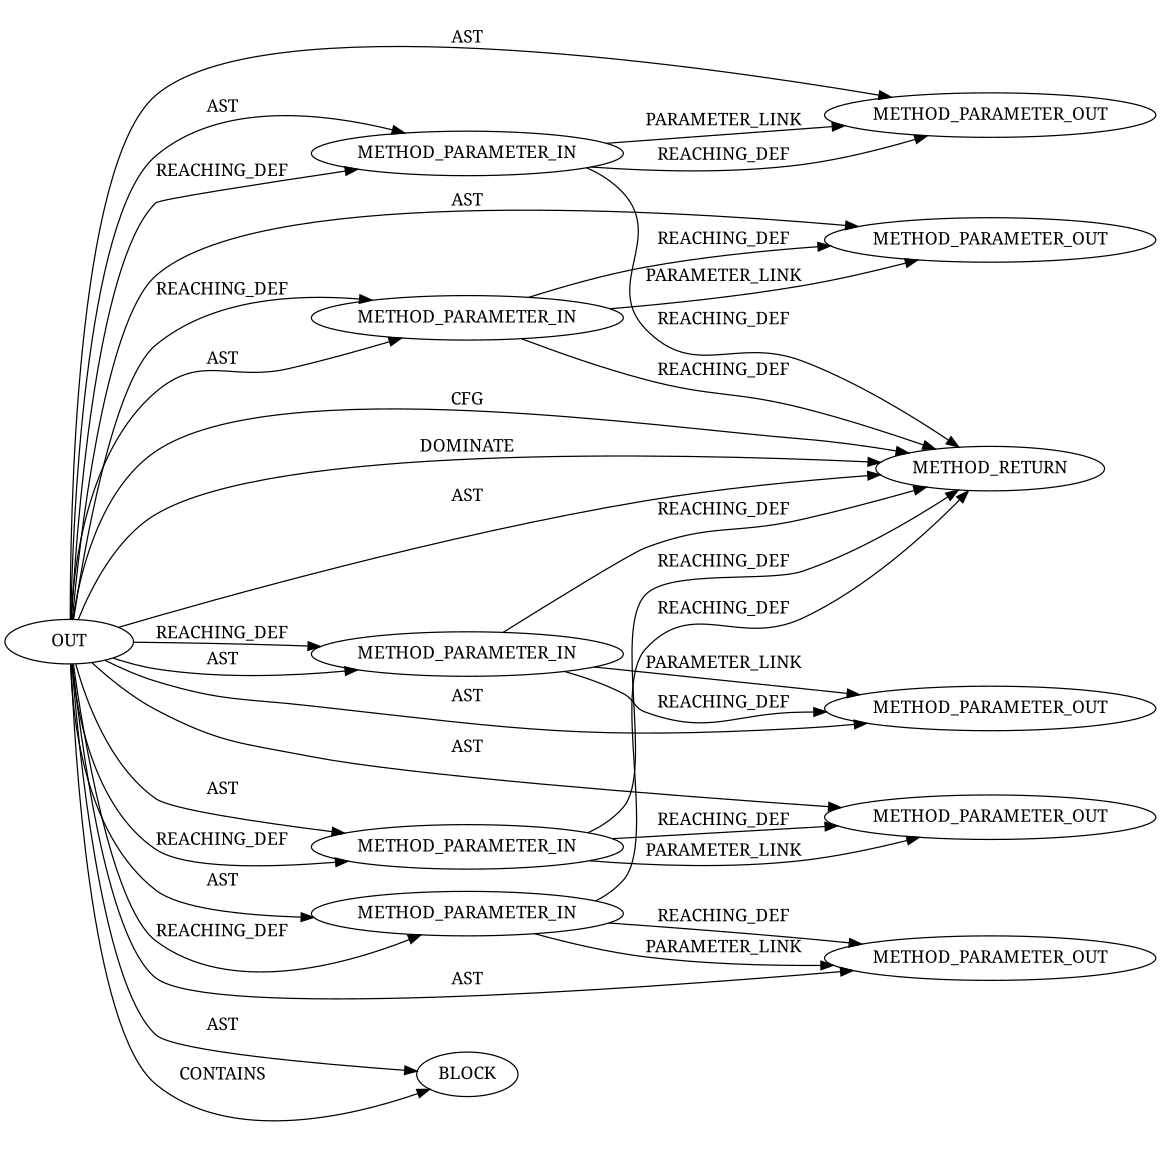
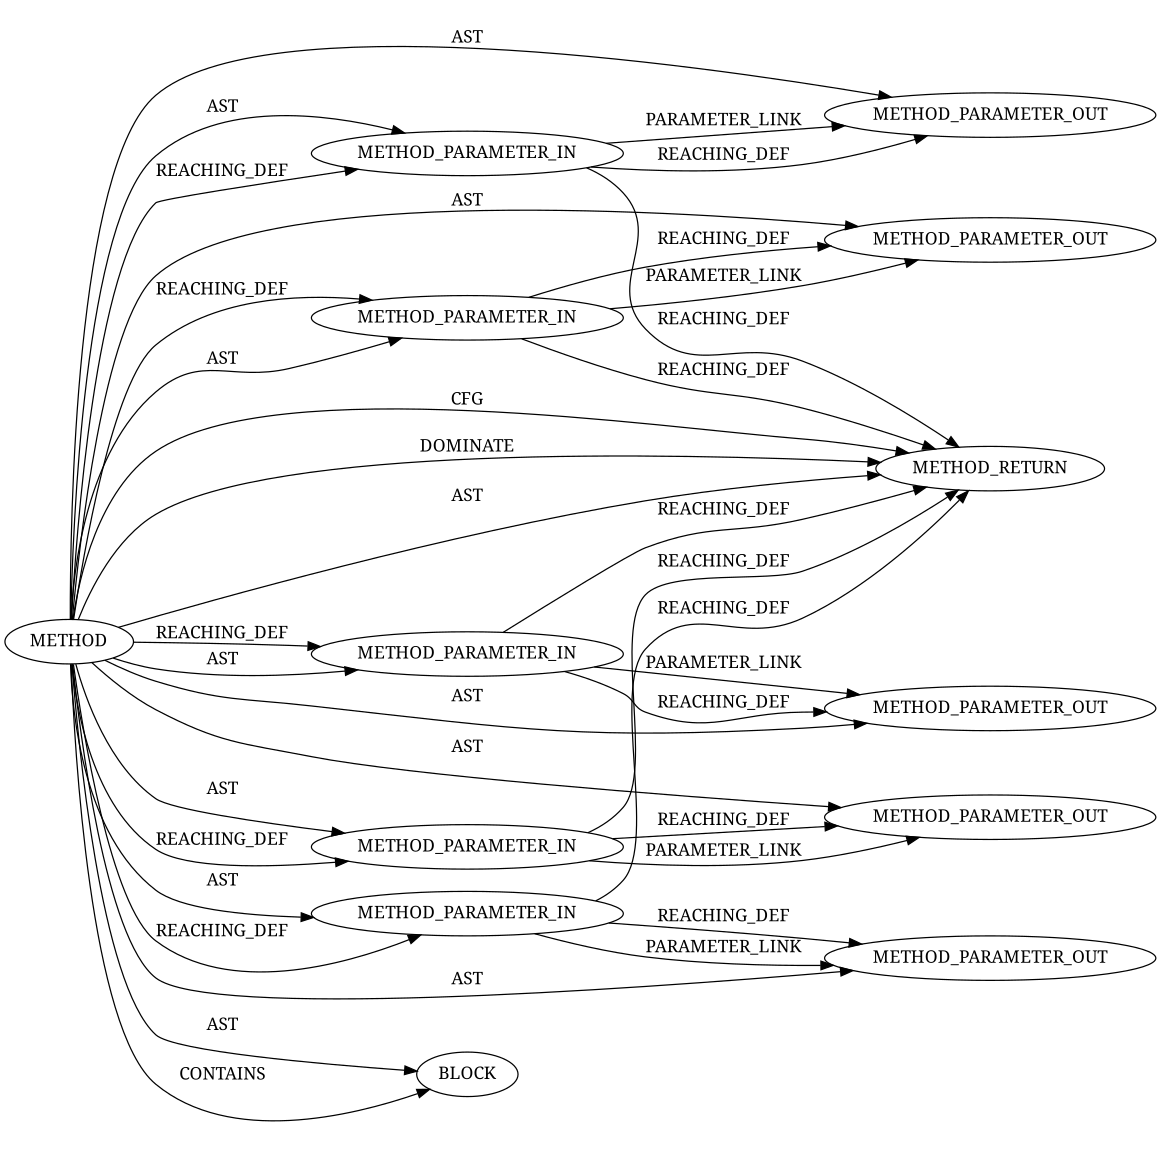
  digraph {
    fontname="Noto Serif"
    rankdir=LR
    node [CODE=p4 EVALUATION_STRATEGY=BY_VALUE IS_VARIADIC=false ORDER=2 TYPE_FULL_NAME=ANY fontname="Noto Serif"]
    edge [fontname="Noto Serif"]
    n1 [INDEX=4 NAME=p4 ORDER=4 label=METHOD_PARAMETER_OUT]
    n2 [CODE=p2 INDEX=2 NAME=p2 label=METHOD_PARAMETER_OUT]
    n3 [CODE=p3 INDEX=3 NAME=p3 ORDER=3 label=METHOD_PARAMETER_OUT]
    n4 [CODE=p1 INDEX=1 NAME=p1 ORDER=1 label=METHOD_PARAMETER_OUT]
    n5 [CODE=RET label=METHOD_RETURN IS_VARIADIC=""]
-   n6 [AST_PARENT_FULL_NAME="<global>" AST_PARENT_TYPE=NAMESPACE_BLOCK CODE="<empty>" FILENAME="<empty>" FULL_NAME=EC_POINT_oct2point IS_EXTERNAL=true NAME=EC_POINT_oct2point ORDER=0 label=OUT EVALUATION_STRATEGY="" IS_VARIADIC="" TYPE_FULL_NAME=""]
+   n6 [AST_PARENT_FULL_NAME="<global>" AST_PARENT_TYPE=NAMESPACE_BLOCK CODE="<empty>" FILENAME="<empty>" FULL_NAME=EC_POINT_oct2point IS_EXTERNAL=true NAME=EC_POINT_oct2point ORDER=0 label=METHOD EVALUATION_STRATEGY="" IS_VARIADIC="" TYPE_FULL_NAME=""]
    n7 [CODE=p3 INDEX=3 NAME=p3 ORDER=3 label=METHOD_PARAMETER_IN]
    n8 [CODE=p5 INDEX=5 NAME=p5 ORDER=5 label=METHOD_PARAMETER_IN]
    n9 [CODE=p5 INDEX=5 NAME=p5 ORDER=5 label=METHOD_PARAMETER_OUT]
    n10 [CODE=p1 INDEX=1 NAME=p1 ORDER=1 label=METHOD_PARAMETER_IN]
    n11 [INDEX=4 NAME=p4 ORDER=4 label=METHOD_PARAMETER_IN]
    n12 [ARGUMENT_INDEX=1 CODE="<empty>" ORDER=1 label=BLOCK EVALUATION_STRATEGY="" IS_VARIADIC=""]
    n13 [CODE=p2 INDEX=2 NAME=p2 label=METHOD_PARAMETER_IN]
    n6 -> n1 [label=AST]
    n6 -> n2 [label=AST]
    n6 -> n3 [label=AST]
    n6 -> n4 [label=AST]
    n6 -> n5 [label=CFG]
    n6 -> n5 [label=DOMINATE]
    n6 -> n5 [label=AST]
    n6 -> n7 [label=REACHING_DEF]
    n6 -> n7 [label=AST]
    n6 -> n8 [label=AST]
    n6 -> n8 [label=REACHING_DEF]
    n6 -> n9 [label=AST]
    n6 -> n10 [label=AST]
    n6 -> n10 [label=REACHING_DEF]
    n6 -> n11 [label=AST]
    n6 -> n11 [label=REACHING_DEF]
    n6 -> n12 [label=AST]
    n6 -> n12 [label=CONTAINS]
    n6 -> n13 [label=REACHING_DEF]
    n6 -> n13 [label=AST]
    n7 -> n3 [label=PARAMETER_LINK]
    n7 -> n3 [VARIABLE=p3 label=REACHING_DEF]
    n7 -> n5 [VARIABLE=p3 label=REACHING_DEF]
    n8 -> n5 [VARIABLE=p5 label=REACHING_DEF]
    n8 -> n9 [VARIABLE=p5 label=REACHING_DEF]
    n8 -> n9 [label=PARAMETER_LINK]
    n10 -> n4 [label=PARAMETER_LINK]
    n10 -> n4 [VARIABLE=p1 label=REACHING_DEF]
    n10 -> n5 [VARIABLE=p1 label=REACHING_DEF]
    n11 -> n1 [label=PARAMETER_LINK]
    n11 -> n1 [VARIABLE=p4 label=REACHING_DEF]
    n11 -> n5 [VARIABLE=p4 label=REACHING_DEF]
    n13 -> n2 [label=PARAMETER_LINK]
    n13 -> n2 [VARIABLE=p2 label=REACHING_DEF]
    n13 -> n5 [VARIABLE=p2 label=REACHING_DEF]
  }
